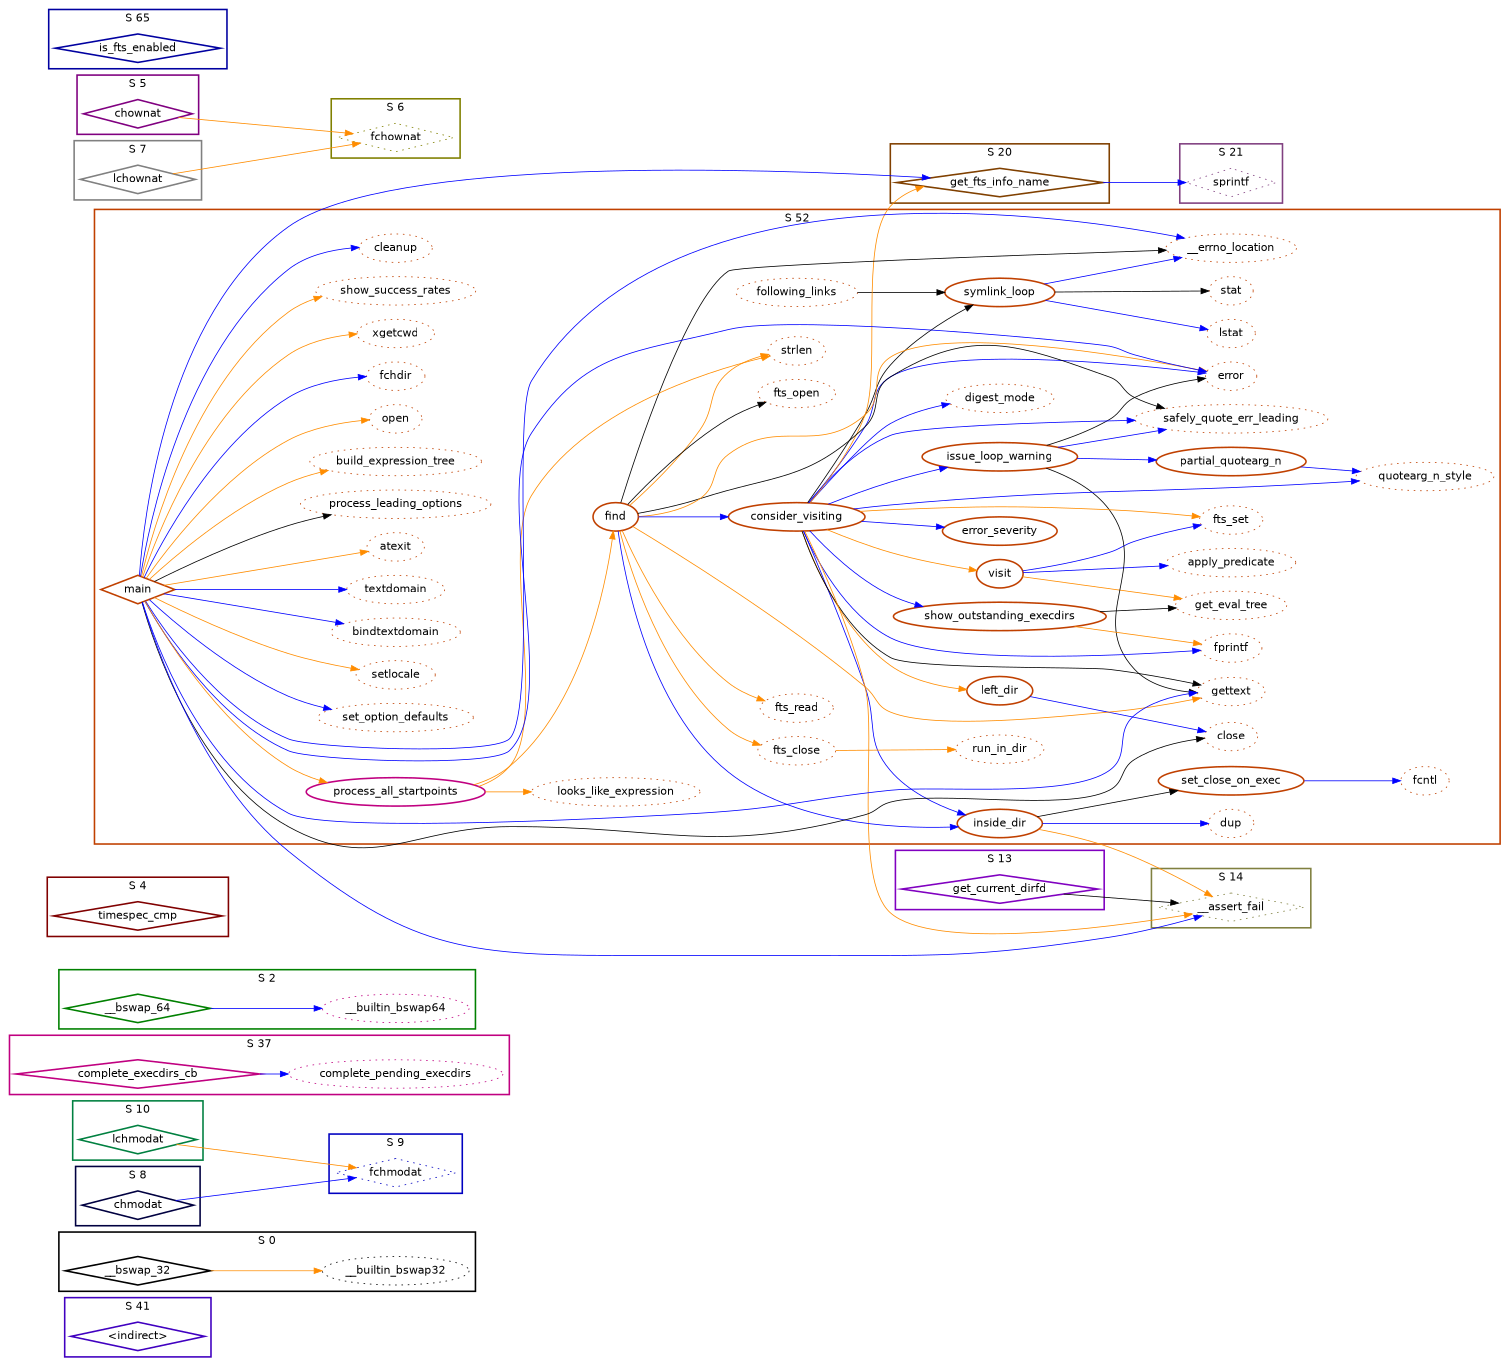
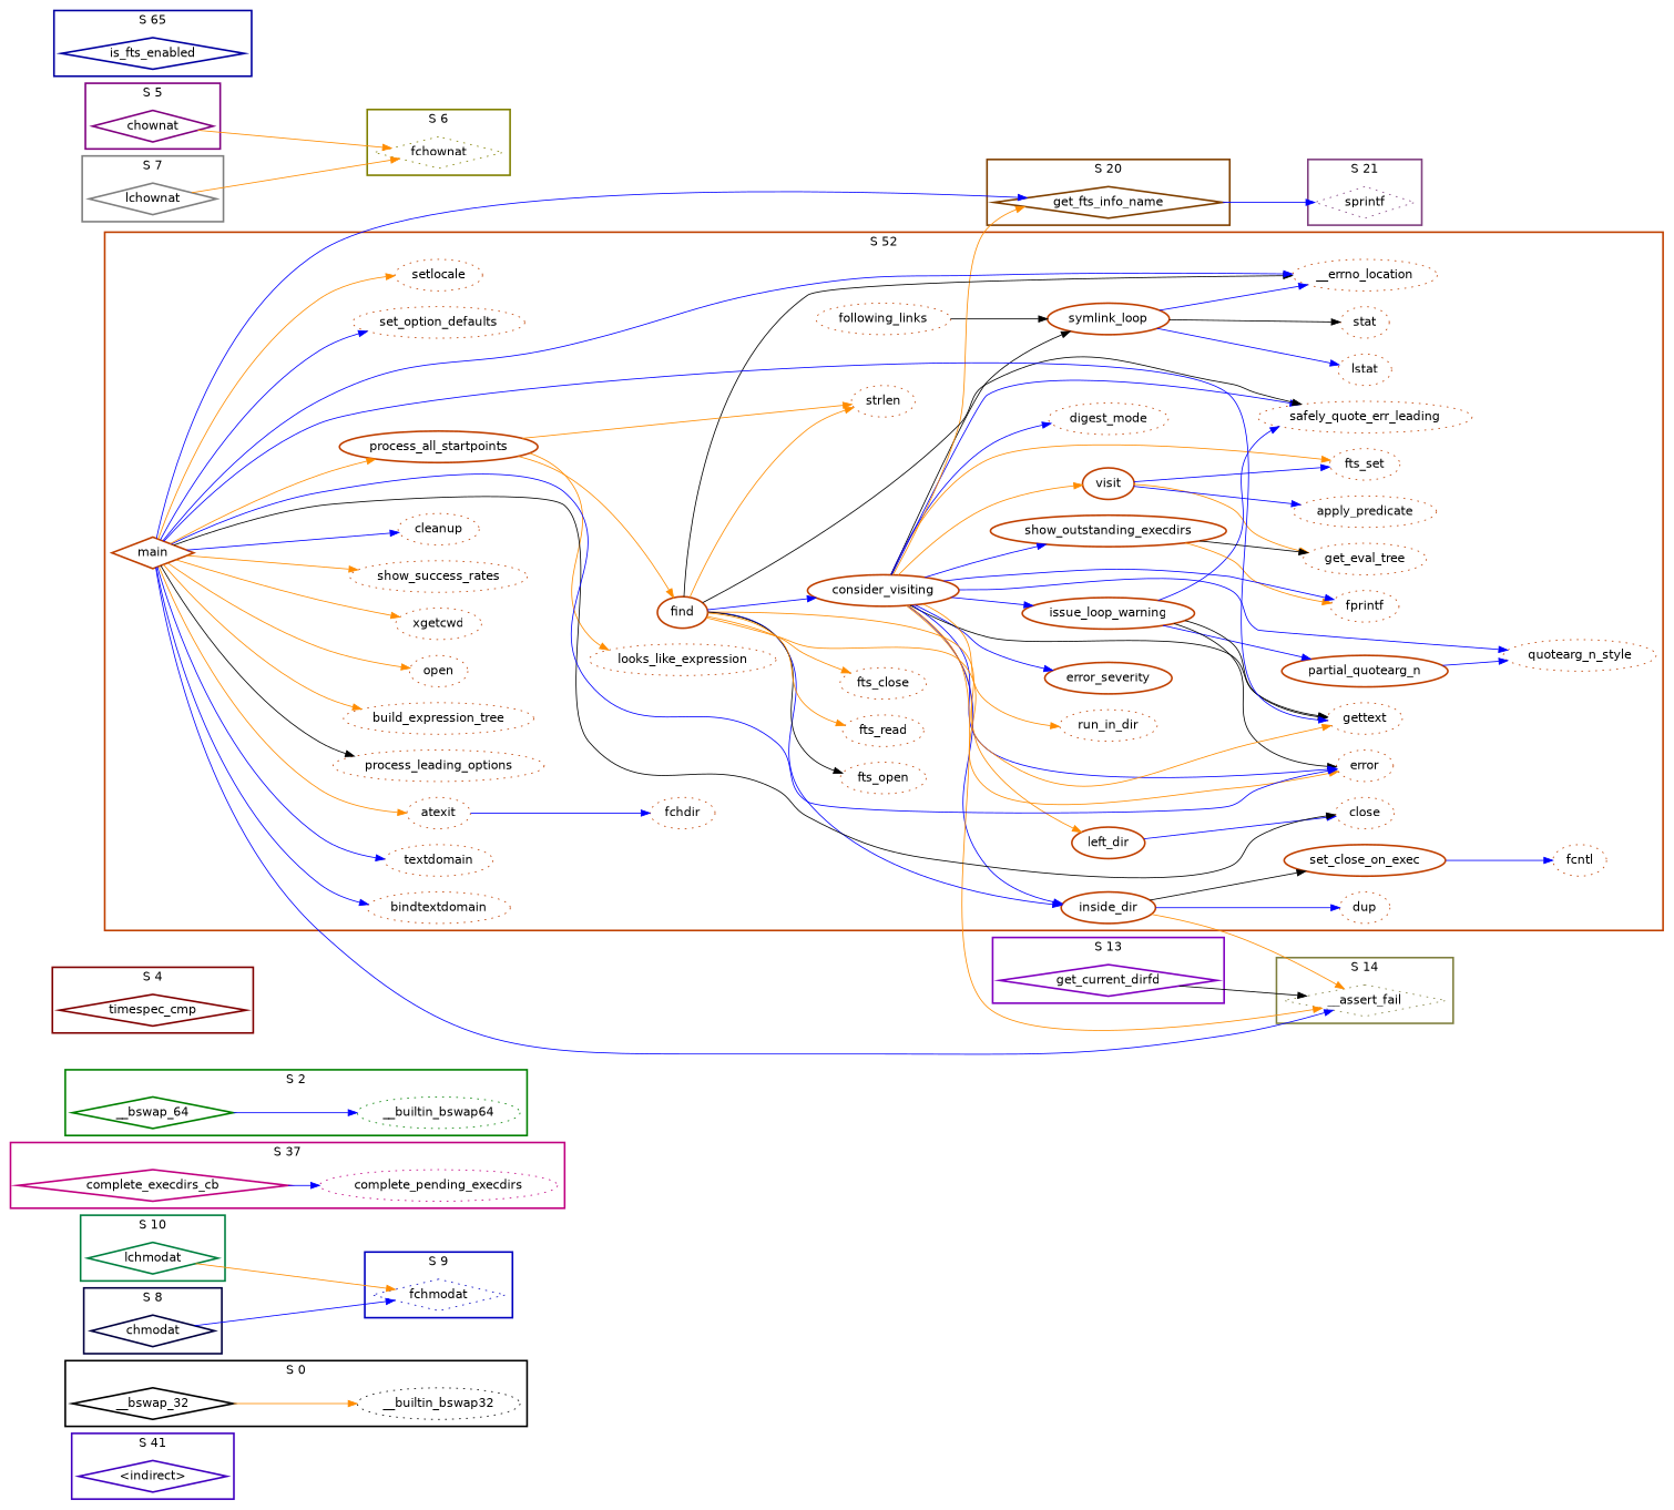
  digraph {
    fontname="DejaVu Sans"
    rankdir=LR
    node [color="#C04000" fontname="DejaVu Sans" style=dotted]
    edge [color=blue fontname="DejaVu Sans"]
    n1 [color="#4000C0" label="<indirect>" shape=diamond style=bold]
    n2 [color="#000000" label=__bswap_32 shape=diamond style=bold]
    n3 [color="#000000" label=__builtin_bswap32]
    n4 [color="#008040" label=lchmodat shape=diamond style=bold]
    n5 [color="#C00080" label=complete_execdirs_cb shape=diamond style=bold]
    n6 [color="#C00080" label=complete_pending_execdirs]
    n7 [color="#008000" label=__bswap_64 shape=diamond style=bold]
-   n8 [color="#C00080" label=__builtin_bswap64]
+   n8 [color="#008000" label=__builtin_bswap64]
    n9 [color="#800000" label=timespec_cmp shape=diamond style=bold]
    n10 [color="#8000C0" label=get_current_dirfd shape=diamond style=bold]
    n11 [label=set_close_on_exec style=bold]
    n12 [label=fcntl]
    n13 [label=left_dir style=bold]
    n14 [label=close]
    n15 [label=inside_dir style=bold]
    n16 [label=dup]
    n17 [label=error_severity style=bold]
    n18 [label=visit style=bold]
    n19 [label=get_eval_tree]
    n20 [label=apply_predicate]
    n21 [label=fts_set]
    n22 [label=partial_quotearg_n style=bold]
    n23 [label=quotearg_n_style]
    n24 [label=issue_loop_warning style=bold]
    n25 [label=safely_quote_err_leading]
    n26 [label=gettext]
    n27 [label=error]
    n28 [label=symlink_loop style=bold]
    n29 [label=following_links]
    n30 [label=stat]
    n31 [label=lstat]
    n32 [label=__errno_location]
    n33 [label=show_outstanding_execdirs style=bold]
    n34 [label=fprintf]
    n35 [label=consider_visiting style=bold]
    n36 [label=digest_mode]
    n37 [label=run_in_dir]
    n38 [label=find style=bold]
    n39 [label=strlen]
    n40 [label=fts_open]
    n41 [label=fts_read]
    n42 [label=fts_close]
-   n43 [color="#C00080" label=process_all_startpoints style=bold]
+   n43 [label=process_all_startpoints style=bold]
    n44 [label=looks_like_expression]
    n45 [label=main shape=diamond style=bold]
    n46 [label=set_option_defaults]
    n47 [label=setlocale]
    n48 [label=bindtextdomain]
    n49 [label=textdomain]
    n50 [label=atexit]
    n51 [label=process_leading_options]
    n52 [label=build_expression_tree]
    n53 [label=open]
    n54 [label=fchdir]
    n55 [label=xgetcwd]
    n56 [label=show_success_rates]
    n57 [label=cleanup]
    n58 [color="#804000" label=get_fts_info_name shape=diamond style=bold]
    n59 [color="#800080" label=chownat shape=diamond style=bold]
    n60 [color="#808040" label=__assert_fail shape=diamond]
    n61 [color="#804080" label=sprintf shape=diamond]
    n62 [color="#808000" label=fchownat shape=diamond]
    n63 [color="#808080" label=lchownat shape=diamond style=bold]
    n64 [color="#000040" label=chmodat shape=diamond style=bold]
    n65 [color="#0000C0" label=fchmodat shape=diamond]
    n66 [color="#0000A0" label=is_fts_enabled shape=diamond style=bold]
    subgraph cluster_1 {
      color="#4000C0"
      label="S 41"
      style=bold
      n1
    }
    subgraph cluster_2 {
      color="#000000"
      label="S 0"
      style=bold
      n2
      n3
    }
    subgraph cluster_3 {
      color="#008040"
      label="S 10"
      style=bold
      n4
    }
    subgraph cluster_4 {
      color="#C00080"
      label="S 37"
      style=bold
      n5
      n6
    }
    subgraph cluster_5 {
      color="#008000"
      label="S 2"
      style=bold
      n7
      n8
    }
    subgraph cluster_6 {
      color="#800000"
      label="S 4"
      style=bold
      n9
    }
    subgraph cluster_7 {
      color="#8000C0"
      label="S 13"
      style=bold
      n10
    }
    subgraph cluster_8 {
      color="#C04000"
      label="S 52"
      style=bold
      n11
      n12
      n13
      n14
      n15
      n16
      n17
      n18
      n19
      n20
      n21
      n22
      n23
      n24
      n25
      n26
      n27
      n28
      n29
      n30
      n31
      n32
      n33
      n34
      n35
      n36
      n37
      n38
      n39
      n40
      n41
      n42
      n43
      n44
      n45
      n46
      n47
      n48
      n49
      n50
      n51
      n52
      n53
      n54
      n55
      n56
      n57
    }
    subgraph cluster_9 {
      color="#804000"
      label="S 20"
      style=bold
      n58
    }
    subgraph cluster_10 {
      color="#800080"
      label="S 5"
      style=bold
      n59
    }
    subgraph cluster_11 {
      color="#808040"
      label="S 14"
      style=bold
      n60
    }
    subgraph cluster_12 {
      color="#804080"
      label="S 21"
      style=bold
      n61
    }
    subgraph cluster_13 {
      color="#808000"
      label="S 6"
      style=bold
      n62
    }
    subgraph cluster_14 {
      color="#808080"
      label="S 7"
      style=bold
      n63
    }
    subgraph cluster_15 {
      color="#000040"
      label="S 8"
      style=bold
      n64
    }
    subgraph cluster_16 {
      color="#0000C0"
      label="S 9"
      style=bold
      n65
    }
    subgraph cluster_17 {
      color="#0000A0"
      label="S 65"
      style=bold
      n66
    }
    n2 -> n3 [color=darkorange]
    n4 -> n65 [color=darkorange]
    n5 -> n6
    n7 -> n8
    n10 -> n60 [color=black]
    n11 -> n12
    n13 -> n14
    n15 -> n11 [color=black]
    n15 -> n16
    n15 -> n60 [color=darkorange]
    n18 -> n19 [color=darkorange]
    n18 -> n20
    n18 -> n21
    n22 -> n23
    n24 -> n22
    n24 -> n25
    n24 -> n26 [color=black]
    n24 -> n27 [color=black]
    n28 -> n30 [color=black]
    n28 -> n31
    n28 -> n32
    n29 -> n28 [color=black]
    n33 -> n19 [color=black]
    n33 -> n34 [color=darkorange]
    n35 -> n13 [color=darkorange]
    n35 -> n15
    n35 -> n17
    n35 -> n18 [color=darkorange]
    n35 -> n21 [color=darkorange]
    n35 -> n23
    n35 -> n24
    n35 -> n25
    n35 -> n26 [color=black]
    n35 -> n27
    n35 -> n28 [color=black]
    n35 -> n33
    n35 -> n34
    n35 -> n36
-   n42 -> n37 [color=darkorange]
+   n35 -> n37 [color=darkorange]
    n35 -> n58 [color=darkorange]
    n35 -> n60 [color=darkorange]
    n38 -> n15
    n38 -> n25 [color=black]
    n38 -> n26 [color=darkorange]
    n38 -> n27 [color=darkorange]
    n38 -> n32 [color=black]
    n38 -> n35
    n38 -> n39 [color=darkorange]
    n38 -> n40 [color=black]
    n38 -> n41 [color=darkorange]
    n38 -> n42 [color=darkorange]
    n43 -> n38 [color=darkorange]
    n43 -> n39 [color=darkorange]
    n43 -> n44 [color=darkorange]
    n45 -> n14 [color=black]
    n45 -> n26
    n45 -> n27
    n45 -> n32
    n45 -> n43 [color=darkorange]
    n45 -> n46
    n45 -> n47 [color=darkorange]
    n45 -> n48
    n45 -> n49
    n45 -> n50 [color=darkorange]
    n45 -> n51 [color=black]
    n45 -> n52 [color=darkorange]
    n45 -> n53 [color=darkorange]
-   n45 -> n54
+   n50 -> n54
    n45 -> n55 [color=darkorange]
    n45 -> n56 [color=darkorange]
    n45 -> n57
    n45 -> n58
    n45 -> n60
    n58 -> n61
    n59 -> n62 [color=darkorange]
    n63 -> n62 [color=darkorange]
    n64 -> n65
  }
